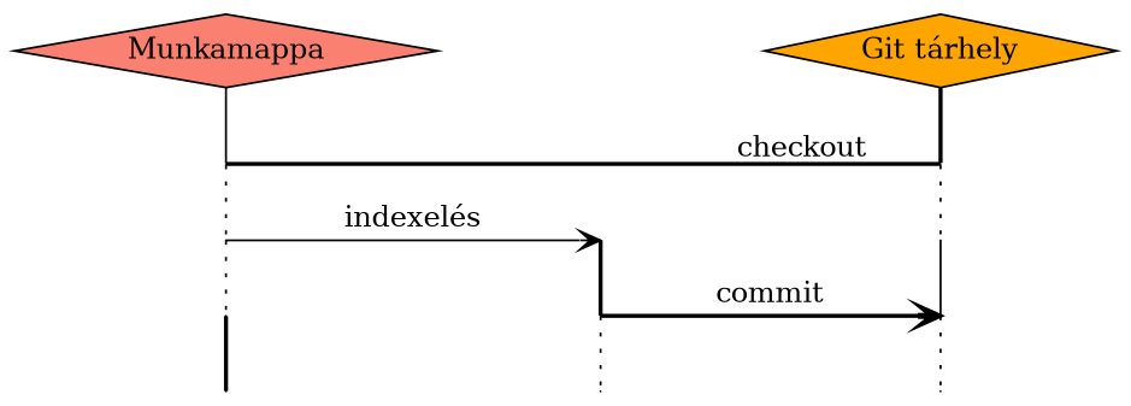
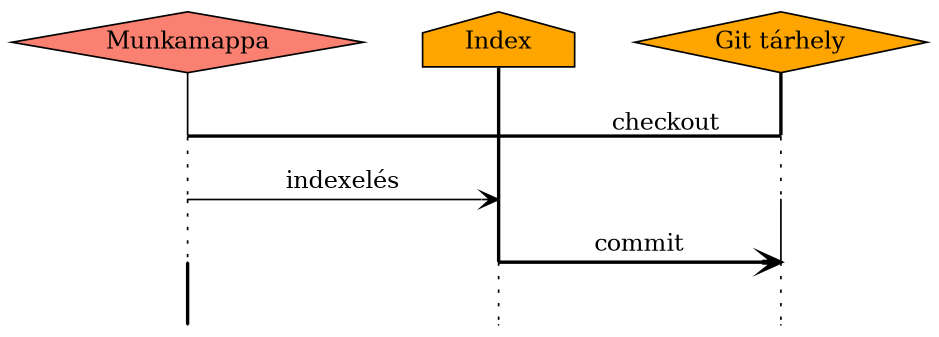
  digraph {
    rankdir=TD
    splines=false
    node [fillcolor=orange shape=point style=filled]
    edge [style=bold dir=none]
    n1 [fillcolor=salmon label=Munkamappa shape=diamond]
+   n2 [label=Index shape=house]
    n3 [label="Git tárhely" shape=diamond]
    dir1 [height=0.001 width=0.001 fillcolor=white]
    git1 [height=0.001 width=0.001 fillcolor=white]
    dir2 [height=0.001 width=0.001 fillcolor=salmon]
    stage2 [height=0.001 width=0.001 fillcolor=salmon]
    git2 [height=0.001 width=0.001]
    dir3 [height=0.001 width=0.001]
    stage3 [height=0.001 width=0.001 fillcolor=white]
    git3 [height=0.001 width=0.001 fillcolor=white]
    dir4 [height=0.001 width=0.001]
    stage4 [height=0.001 width=0.001 fillcolor=salmon]
    git4 [height=0.001 width=0.001 fillcolor=white]
    subgraph sub_1 {
      rank=same
      n1
+     n2
      n3
    }
    subgraph sub_2 {
      rank=same
      dir1
      git1
    }
    subgraph sub_3 {
      rank=same
      dir2
      stage2
      git2
    }
    subgraph sub_4 {
      rank=same
      dir3
      stage3
      git3
    }
+   n1 -> n2 [style=invis dir=""]
    n1 -> dir1 [style=solid]
+   n2 -> n3 [style=invis dir=""]
+   n2 -> stage2
    n3 -> git1
    dir1 -> dir2 [style=dotted]
    git1 -> dir1 [constraint=False headport=e taillabel="checkout        " tailport=w arrowhead=vee dir=""]
    git1 -> git2 [style=dotted]
    dir2 -> stage2 [constraint=False label="indexelés" style=solid arrowhead=vee dir=""]
    dir2 -> dir3 [style=dotted]
    stage2 -> stage3
    git2 -> git3 [style=solid]
    dir3 -> dir4
    stage3 -> git3 [constraint=False label=commit arrowhead=vee dir=""]
    stage3 -> stage4 [style=dotted]
    git3 -> git4 [style=dotted]
  }
